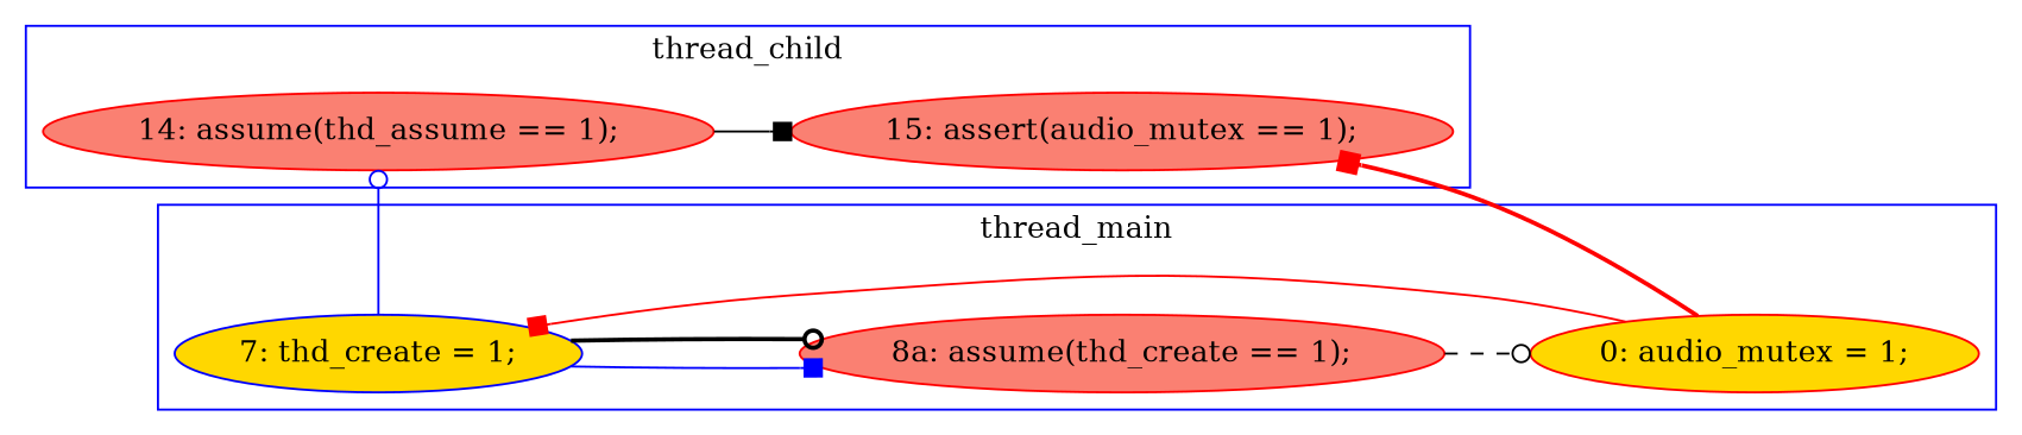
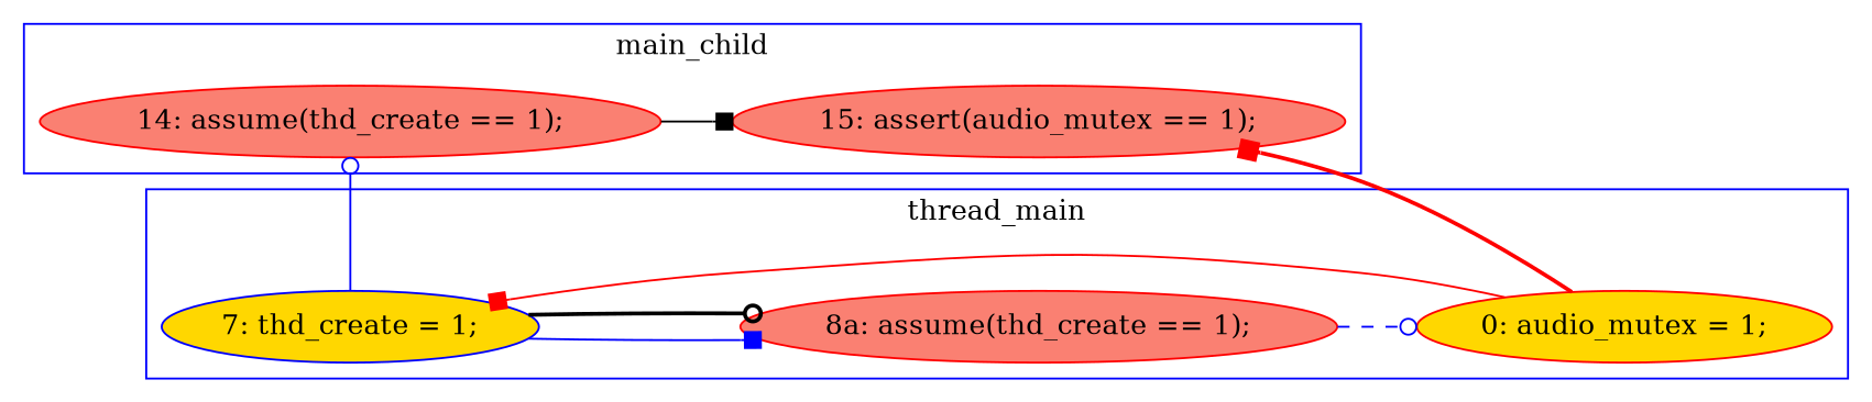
  digraph {
    rankdir=LR
    node [color=red fillcolor=salmon style=filled]
    edge [arrowhead=box color=black style=solid constraint=false]
-   n1 [label="14: assume(thd_assume == 1);"]
+   n1 [label="14: assume(thd_create == 1);"]
    n2 [label="15: assert(audio_mutex == 1);"]
    n3 [color=blue fillcolor=gold label="7: thd_create = 1;"]
    n4 [label="8a: assume(thd_create == 1);"]
    n5 [fillcolor=gold label="0: audio_mutex = 1;"]
    subgraph cluster_1 {
      color=blue
-     label=thread_child
+     label=main_child
      n1
      n2
    }
    subgraph cluster_2 {
      color=blue
      label=thread_main
      n3
      n4
      n5
    }
    n1 -> n2 [constraint=""]
    n3 -> n1 [arrowhead=odot color=Blue]
    n3 -> n4 [color=Blue]
    n3 -> n4 [arrowhead=odot style=bold constraint=""]
-   n4 -> n5 [arrowhead=odot style=dashed constraint=""]
+   n4 -> n5 [arrowhead=odot color=Blue style=dashed constraint=""]
    n5 -> n2 [color=Red style=bold]
    n5 -> n3 [color=red]
  }
